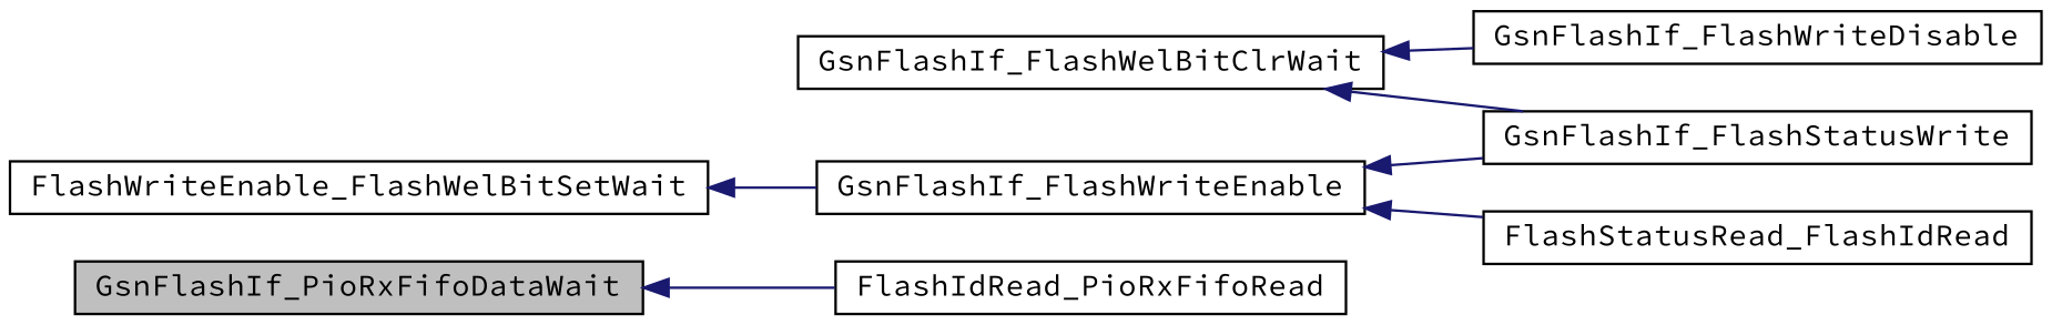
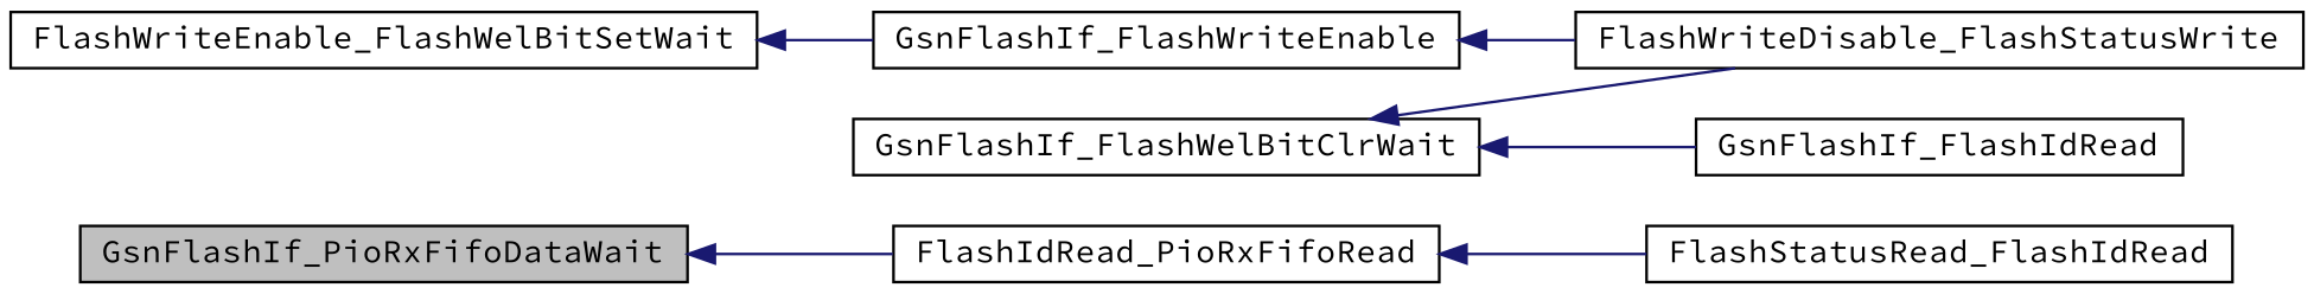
  digraph {
    fontname="Source Code Pro"
    rankdir=LR
    node [color=black fillcolor=white fontname="Source Code Pro" fontsize=12 shape=record style=filled]
    edge [color=midnightblue dir=back fontname="Source Code Pro" fontsize=12 labelfontname=FreeSans labelfontsize=12 style=solid]
    n1 [fillcolor=grey75 fontcolor=black height=0.2 label=GsnFlashIf_PioRxFifoDataWait width=0.4]
    n2 [height=0.2 label=FlashIdRead_PioRxFifoRead width=0.4]
    n3 [height=0.2 label=FlashStatusRead_FlashIdRead width=0.4]
    n4 [height=0.2 label=GsnFlashIf_FlashWelBitClrWait width=0.4]
-   n5 [height=0.2 label=GsnFlashIf_FlashStatusWrite width=0.4]
-   n6 [height=0.2 label=GsnFlashIf_FlashWriteDisable width=0.4]
+   n5 [height=0.2 label=FlashWriteDisable_FlashStatusWrite width=0.4]
+   n6 [height=0.2 label=GsnFlashIf_FlashIdRead width=0.4]
    n7 [height=0.2 label=FlashWriteEnable_FlashWelBitSetWait width=0.4]
    n8 [height=0.2 label=GsnFlashIf_FlashWriteEnable width=0.4]
    n1 -> n2
-   n8 -> n3
+   n2 -> n3
    n4 -> n5
    n4 -> n6
    n7 -> n8
    n8 -> n5
  }
